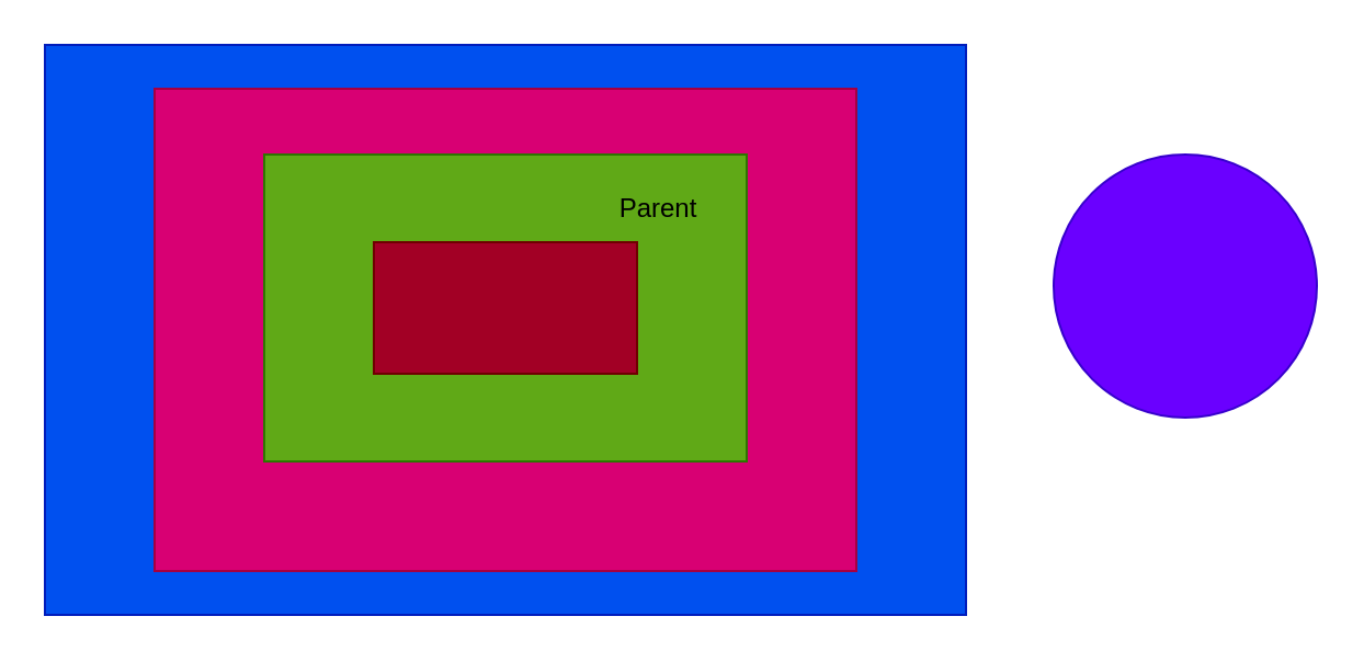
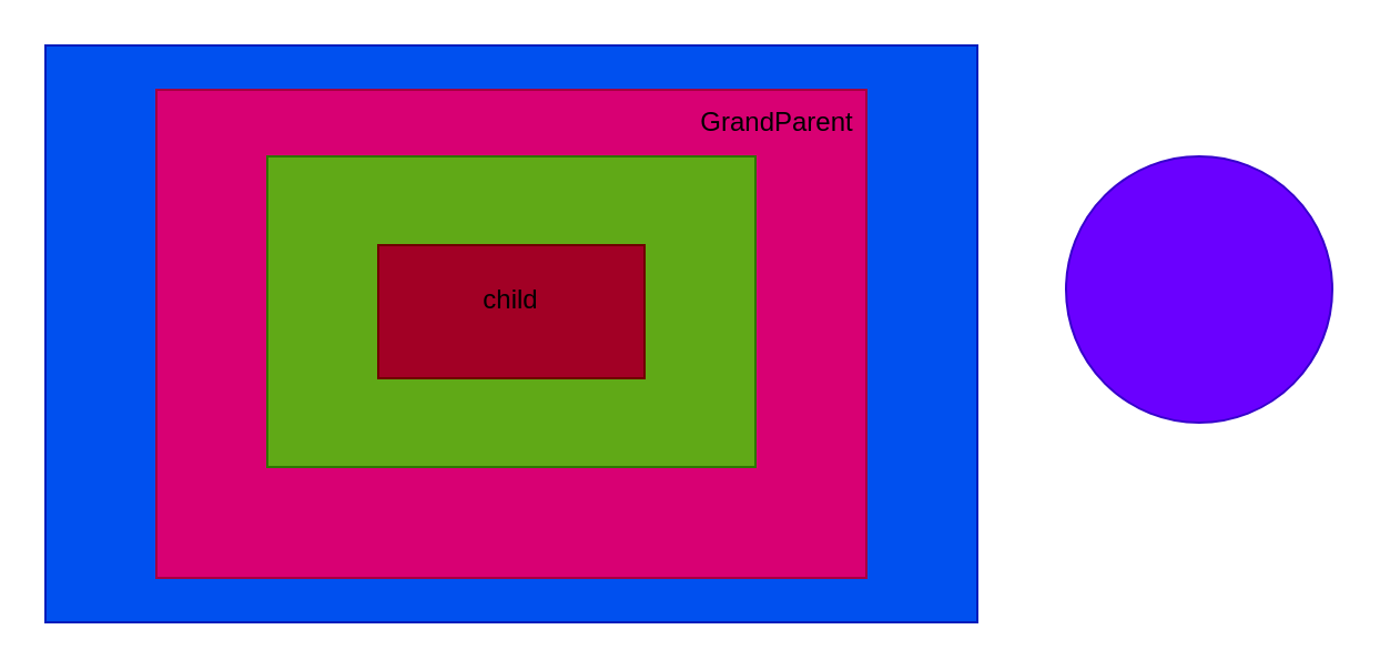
  <mxCell id="0" />
  <mxCell id="1" parent="0" />
  <mxCell id="2" value="" style="whiteSpace=wrap;html=1;fillColor=#0050ef;fontColor=#ffffff;strokeColor=#001DBC;" parent="1" vertex="1"><mxGeometry x="20" width="420" height="260" as="geometry" y="20" /></mxCell>
  <mxCell id="3" value="" style="whiteSpace=wrap;html=1;fillColor=#d80073;fontColor=#ffffff;strokeColor=#A50040;" parent="1" vertex="1"><mxGeometry x="70" y="40" width="320" height="220" as="geometry" /></mxCell>
+ <mxCell id="4" value="GrandParent" style="text;strokeColor=none;align=center;fillColor=none;html=1;verticalAlign=middle;whiteSpace=wrap;rounded=0;" vertex="1" parent="1"><mxGeometry x="320" y="40" width="60" height="30" as="geometry" /></mxCell>
  <mxCell id="5" value="" style="whiteSpace=wrap;html=1;fillColor=#60a917;fontColor=#ffffff;strokeColor=#2D7600;" vertex="1" parent="1"><mxGeometry x="120" y="70" width="220" height="140" as="geometry" /></mxCell>
- <mxCell id="6" value="Parent" style="text;strokeColor=none;align=center;fillColor=none;html=1;verticalAlign=middle;whiteSpace=wrap;rounded=0;" vertex="1" parent="1"><mxGeometry x="270" y="80" width="60" height="30" as="geometry" /></mxCell>
  <mxCell id="7" value="" style="whiteSpace=wrap;html=1;fillColor=#a20025;fontColor=#ffffff;strokeColor=#6F0000;" vertex="1" parent="1"><mxGeometry x="170" y="110" width="120" height="60" as="geometry" /></mxCell>
+ <mxCell id="8" value="child" style="text;strokeColor=none;align=center;fillColor=none;html=1;verticalAlign=middle;whiteSpace=wrap;rounded=0;" vertex="1" parent="1"><mxGeometry x="200" y="120" width="60" height="30" as="geometry" /></mxCell>
  <mxCell id="9" value="" style="ellipse;whiteSpace=wrap;html=1;fillColor=#6a00ff;fontColor=#ffffff;strokeColor=#3700CC;" vertex="1" parent="1"><mxGeometry x="480" y="70" width="120" height="120" as="geometry" /></mxCell>
